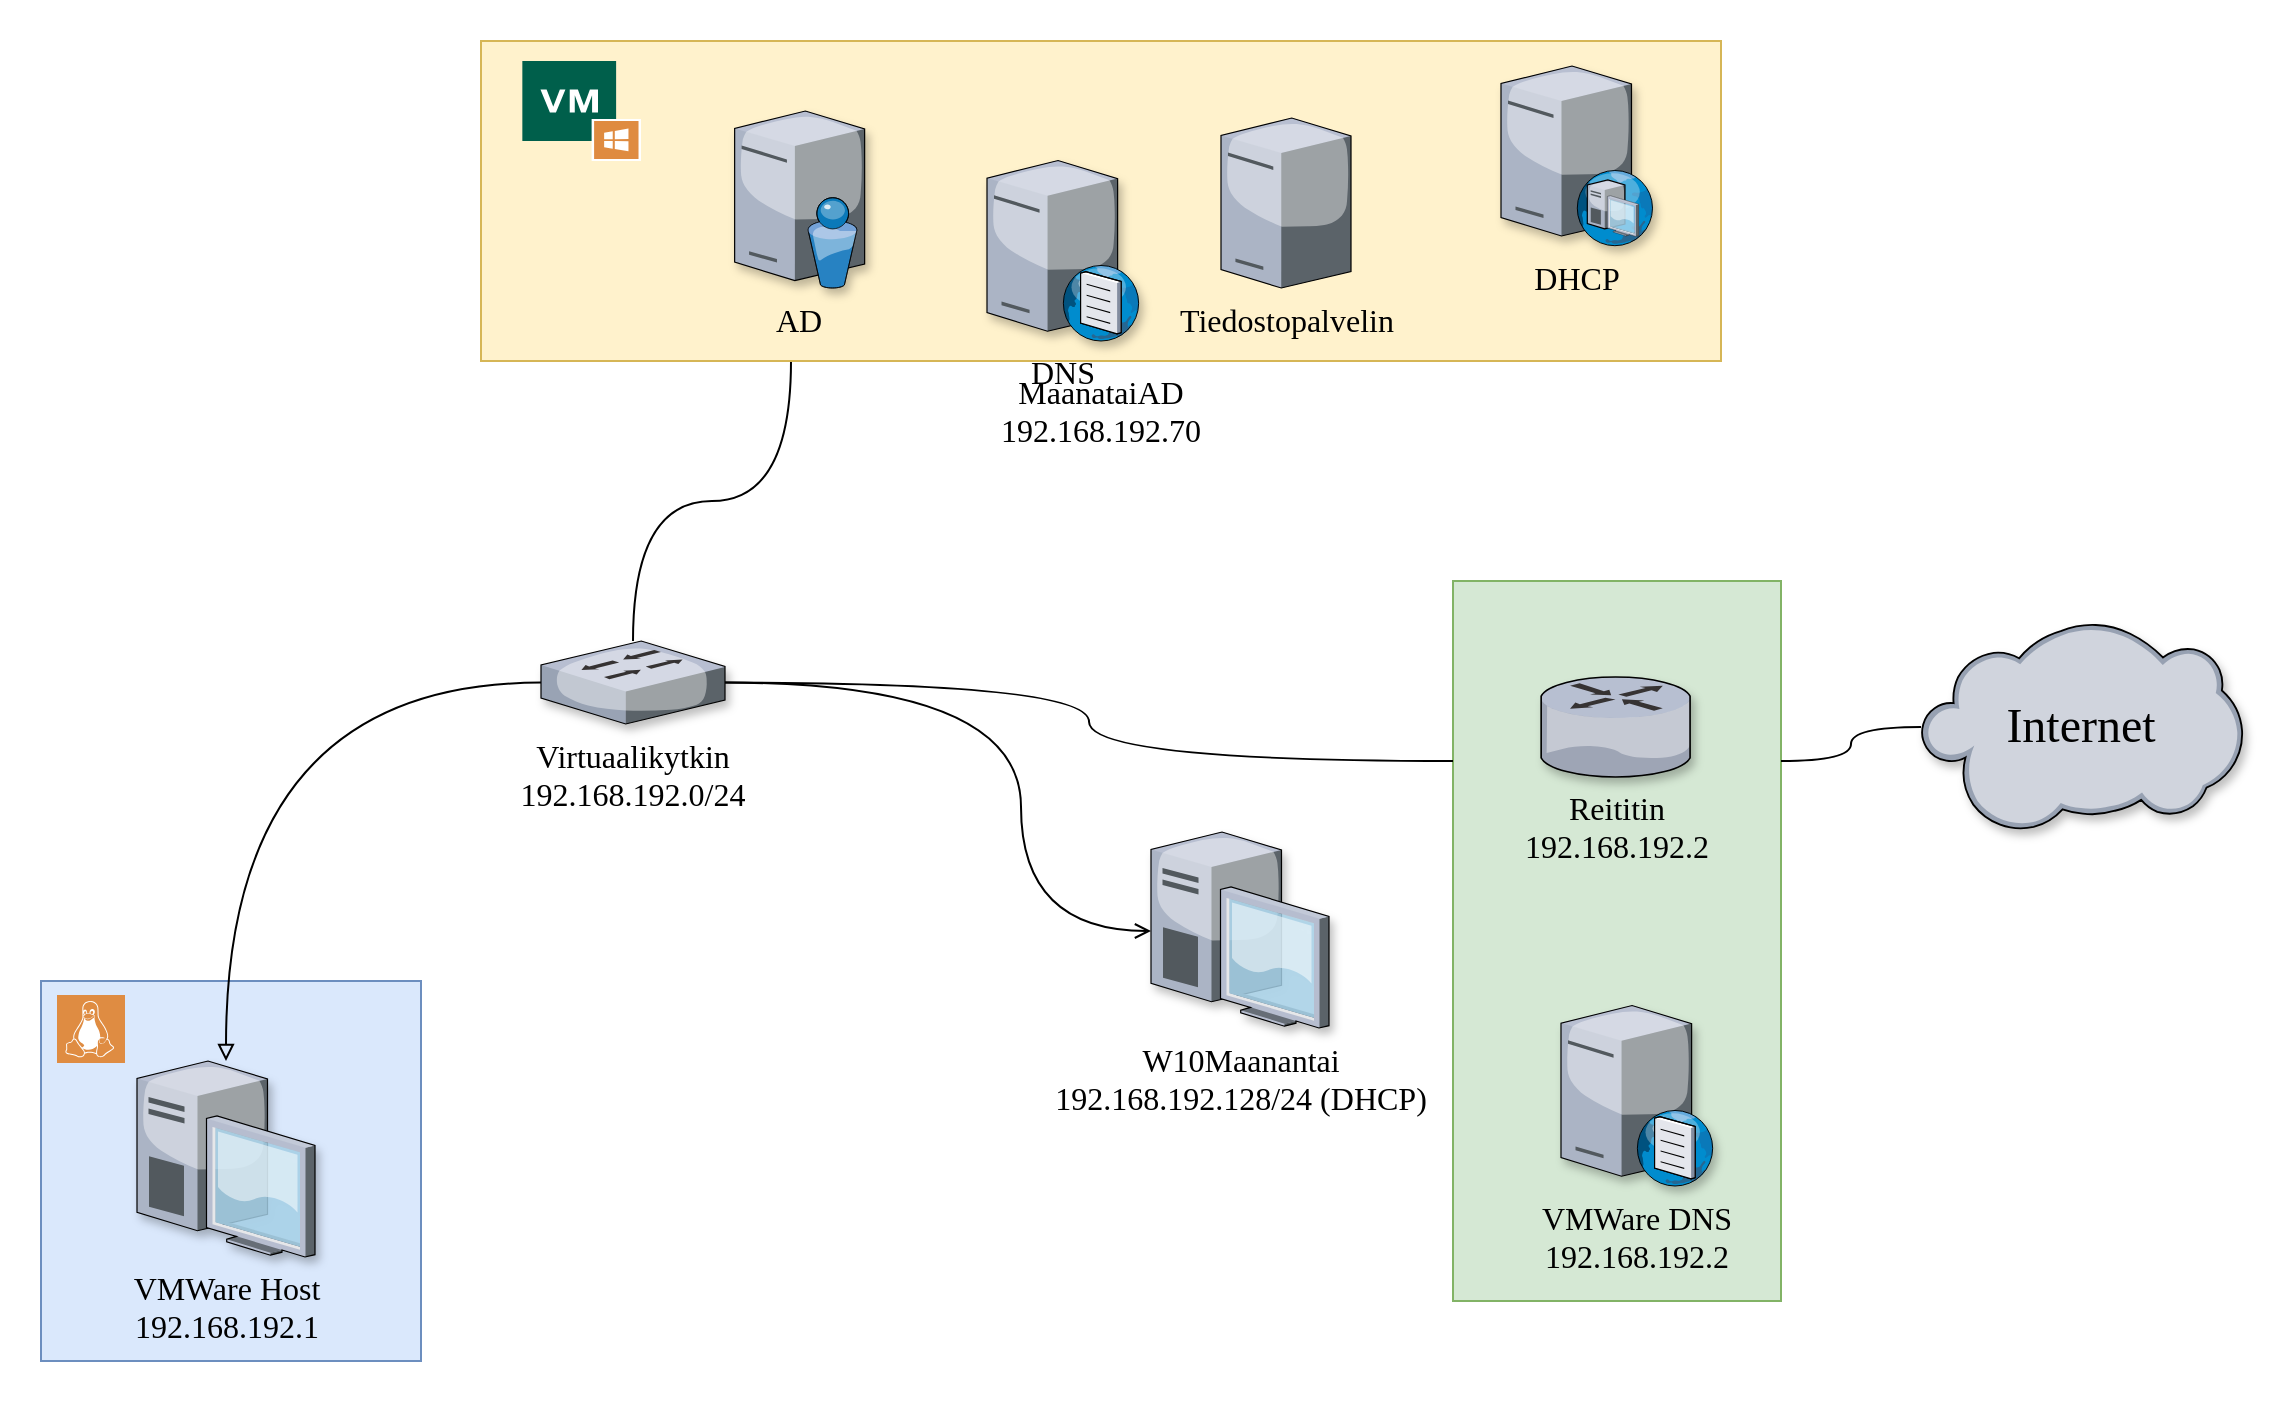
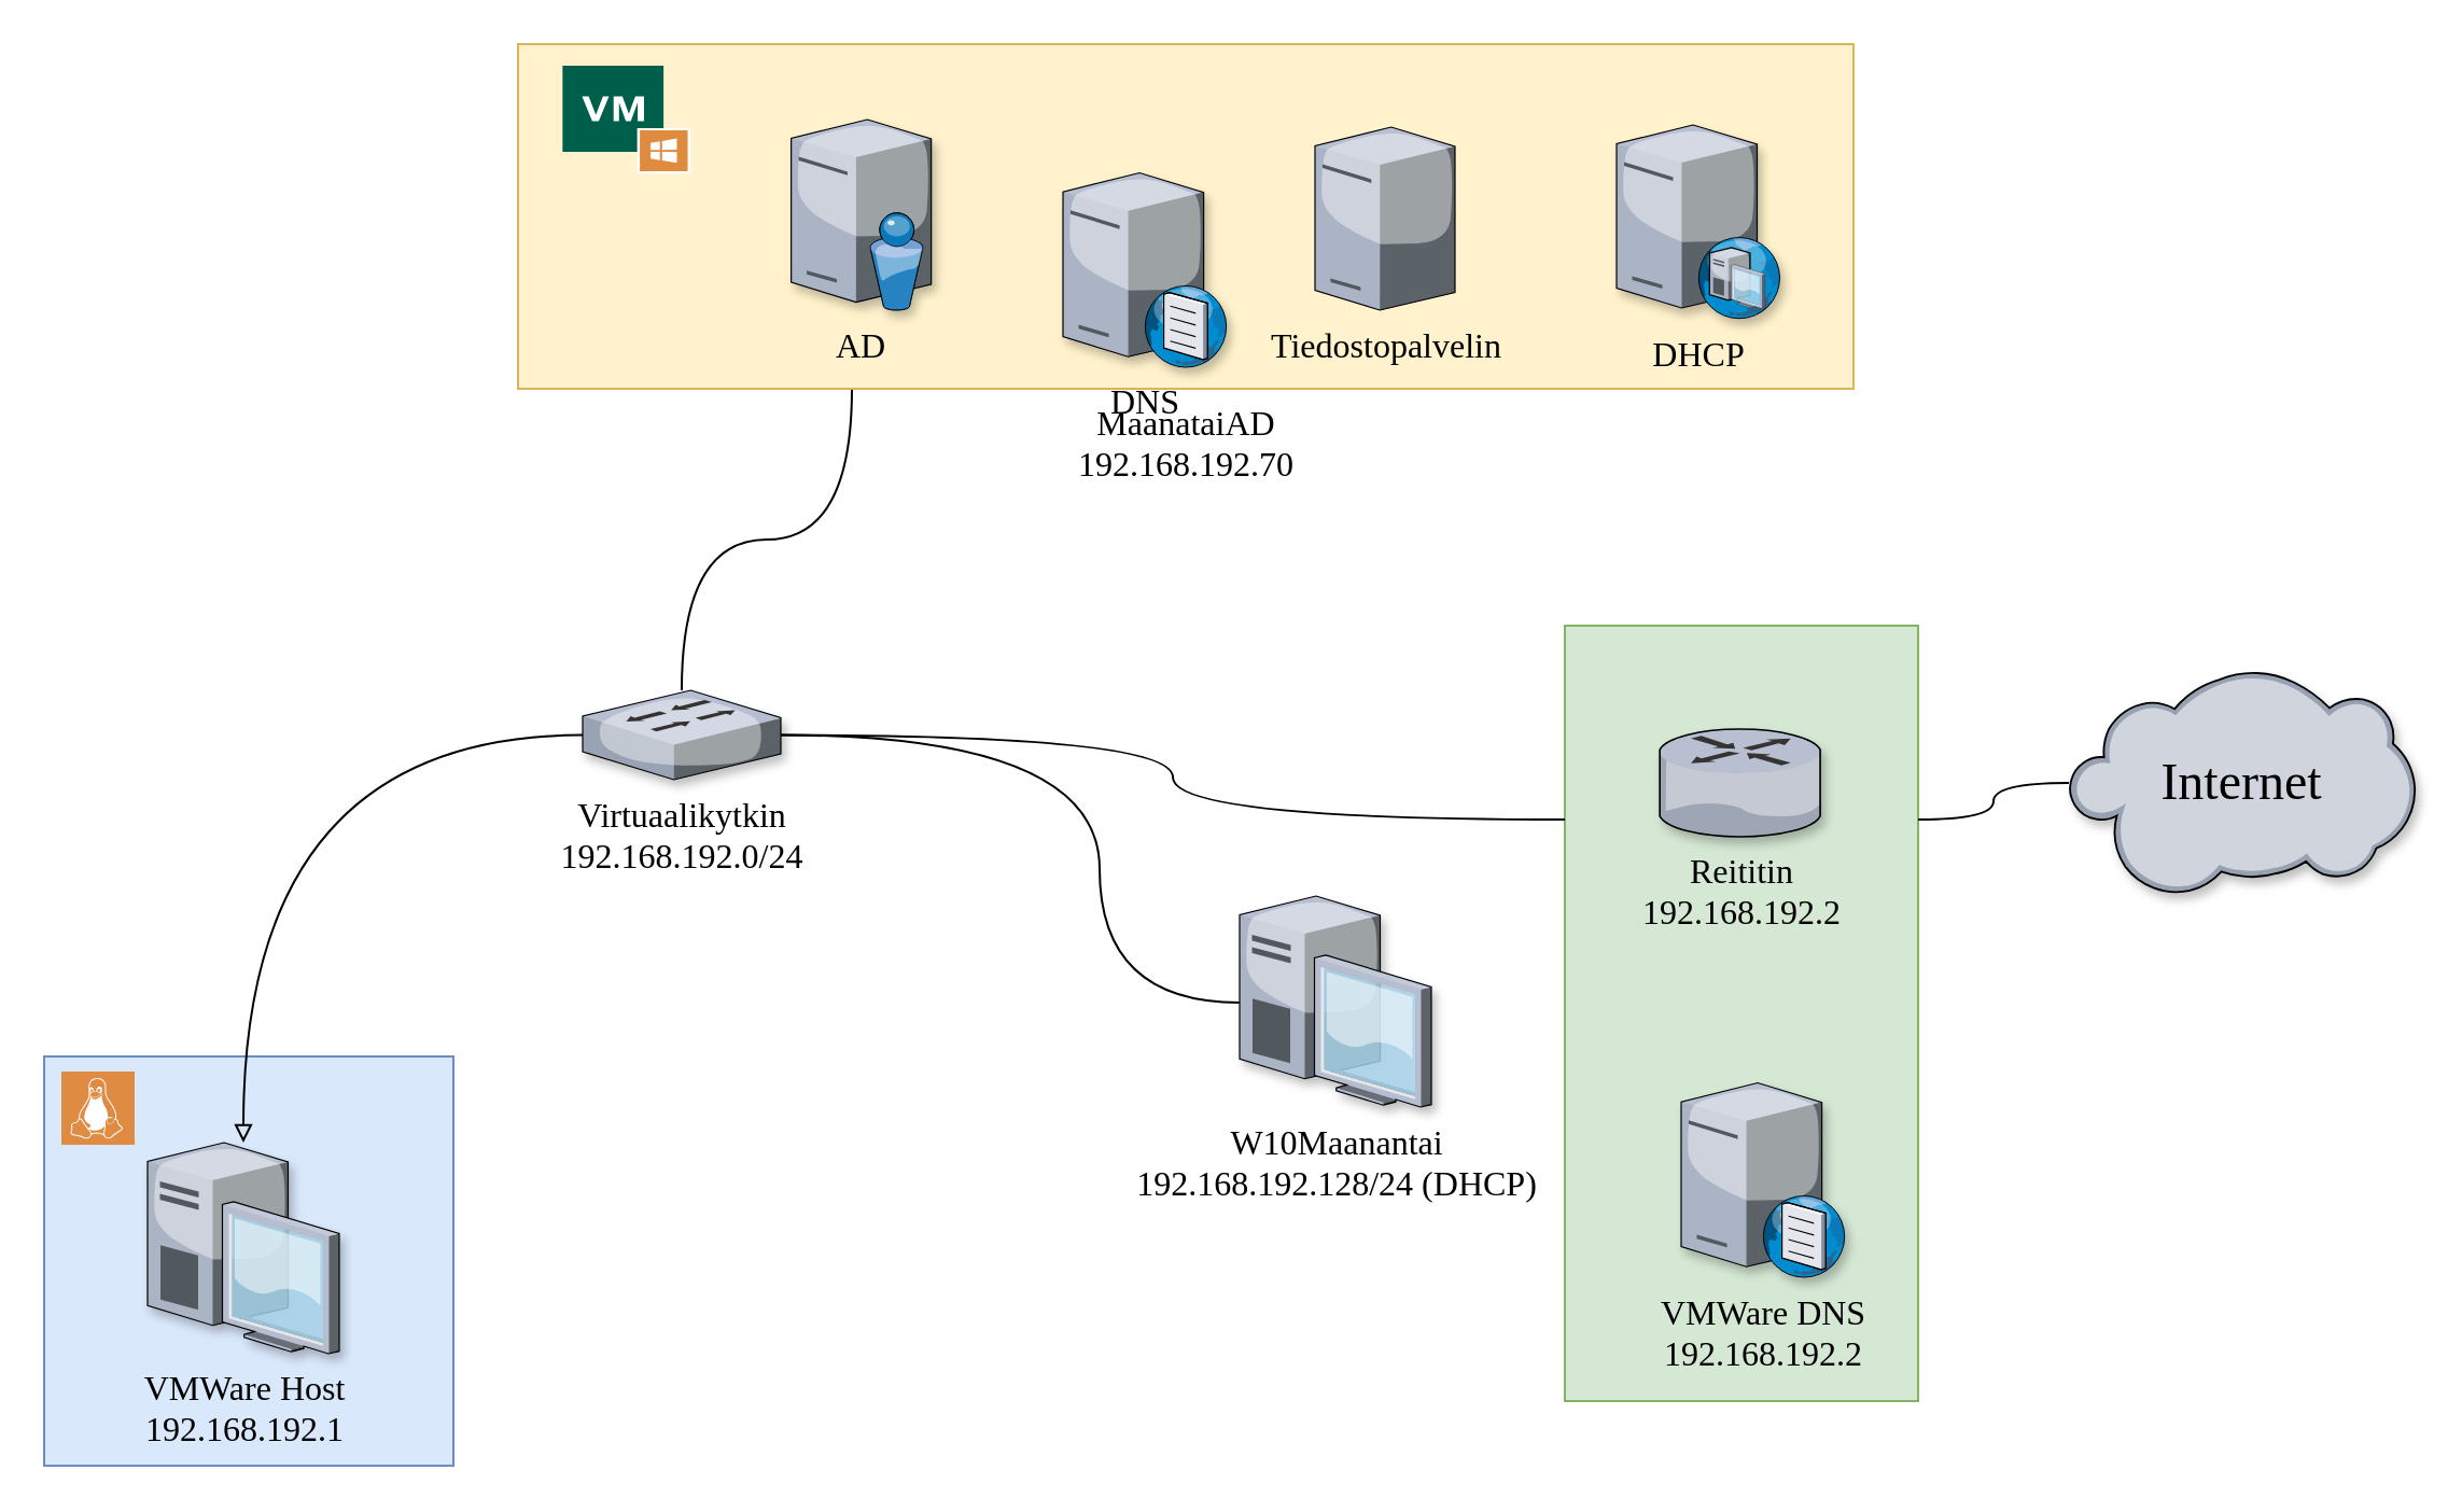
  <mxCell id="0" />
  <mxCell id="1" parent="0" />
  <mxCell id="2" value="" style="rounded=0;whiteSpace=wrap;html=1;sketch=0;fontFamily=Helvetica;fontSize=12;fillColor=#dae8fc;strokeColor=#6c8ebf;" parent="1" vertex="1"><mxGeometry x="20" y="490" width="190" height="190" as="geometry" /></mxCell>
  <mxCell id="3" value="" style="rounded=0;whiteSpace=wrap;html=1;sketch=0;fontFamily=Helvetica;fontSize=12;fillColor=#d5e8d4;strokeColor=#82b366;" parent="1" vertex="1"><mxGeometry x="726" y="290" width="164" height="360" as="geometry" /></mxCell>
  <mxCell id="4" value="VMWare Host&lt;br&gt;192.168.192.1" style="verticalLabelPosition=bottom;sketch=0;aspect=fixed;html=1;verticalAlign=top;strokeColor=none;align=center;outlineConnect=0;shape=mxgraph.citrix.desktop;shadow=1;glass=1;fontFamily=Comic Sans MS;fontSize=16;fillColor=#660000;gradientColor=#FFFF99;gradientDirection=north;fontColor=default;" parent="1" vertex="1"><mxGeometry x="68" y="530" width="89" height="98" as="geometry" /></mxCell>
  <mxCell id="5" style="edgeStyle=orthogonalEdgeStyle;curved=1;orthogonalLoop=1;jettySize=auto;html=1;entryX=1;entryY=0.25;entryDx=0;entryDy=0;fontFamily=Helvetica;fontSize=12;fontColor=default;endArrow=none;endFill=0;" parent="1" source="6" target="3" edge="1"><mxGeometry relative="1" as="geometry" /></mxCell>
  <mxCell id="6" value="&lt;font style=&quot;font-size: 24px&quot;&gt;Internet&lt;/font&gt;" style="verticalLabelPosition=middle;sketch=0;aspect=fixed;html=1;verticalAlign=middle;strokeColor=none;align=center;outlineConnect=0;shape=mxgraph.citrix.cloud;shadow=1;glass=1;fontFamily=Comic Sans MS;fontSize=16;fillColor=#660000;gradientColor=#FFFF99;gradientDirection=north;labelPosition=center;fontColor=default;" parent="1" vertex="1"><mxGeometry x="960" y="310.5" width="160.89" height="105" as="geometry" /></mxCell>
  <mxCell id="7" style="edgeStyle=orthogonalEdgeStyle;curved=1;orthogonalLoop=1;jettySize=auto;html=1;entryX=0.25;entryY=1;entryDx=0;entryDy=0;fontFamily=Helvetica;fontSize=12;fontColor=default;endArrow=none;endFill=0;" parent="1" source="11" target="13" edge="1"><mxGeometry relative="1" as="geometry" /></mxCell>
  <mxCell id="8" style="edgeStyle=orthogonalEdgeStyle;curved=1;orthogonalLoop=1;jettySize=auto;html=1;fontFamily=Helvetica;fontSize=12;fontColor=default;endArrow=block;endFill=0;" parent="1" source="11" target="4" edge="1"><mxGeometry relative="1" as="geometry" /></mxCell>
  <mxCell id="9" style="edgeStyle=orthogonalEdgeStyle;curved=1;orthogonalLoop=1;jettySize=auto;html=1;entryX=0;entryY=0.25;entryDx=0;entryDy=0;fontFamily=Helvetica;fontSize=12;fontColor=default;endArrow=none;endFill=0;" parent="1" source="11" target="3" edge="1"><mxGeometry relative="1" as="geometry" /></mxCell>
- <mxCell id="10" style="edgeStyle=orthogonalEdgeStyle;curved=1;orthogonalLoop=1;jettySize=auto;html=1;fontFamily=Helvetica;fontSize=12;fontColor=default;endArrow=open;endFill=0;" parent="1" source="11" target="21" edge="1"><mxGeometry relative="1" as="geometry"><Array as="points"><mxPoint x="510" y="341" /><mxPoint x="510" y="465" /></Array></mxGeometry></mxCell>
+ <mxCell id="10" style="edgeStyle=orthogonalEdgeStyle;curved=1;orthogonalLoop=1;jettySize=auto;html=1;fontFamily=Helvetica;fontSize=12;fontColor=default;endArrow=none;endFill=0;" parent="1" source="11" target="21" edge="1"><mxGeometry relative="1" as="geometry"><Array as="points"><mxPoint x="510" y="341" /><mxPoint x="510" y="465" /></Array></mxGeometry></mxCell>
  <mxCell id="11" value="Virtuaalikytkin&lt;br&gt;192.168.192.0/24" style="verticalLabelPosition=bottom;sketch=0;aspect=fixed;html=1;verticalAlign=top;strokeColor=none;align=center;outlineConnect=0;shape=mxgraph.citrix.switch;shadow=1;glass=1;fontFamily=Comic Sans MS;fontSize=16;fillColor=#660000;gradientColor=#FFFF99;gradientDirection=north;fontColor=default;" parent="1" vertex="1"><mxGeometry x="270" y="320" width="92" height="41.5" as="geometry" /></mxCell>
  <mxCell id="12" value="MaanataiAD&lt;br&gt;192.168.192.70" style="group;labelPosition=center;verticalLabelPosition=bottom;align=center;verticalAlign=top;fontFamily=Comic Sans MS;fontSize=16;sketch=0;fontColor=default;fillColor=default;html=1;" parent="1" vertex="1" connectable="0"><mxGeometry x="240" y="20" width="620" height="160" as="geometry" /></mxCell>
  <mxCell id="13" value="" style="rounded=0;whiteSpace=wrap;html=1;shadow=0;glass=0;sketch=0;fontFamily=Comic Sans MS;fontSize=16;fillColor=#fff2cc;gradientDirection=north;strokeColor=#d6b656;fontColor=default;" parent="12" vertex="1"><mxGeometry width="620" height="160" as="geometry" /></mxCell>
  <mxCell id="14" value="" style="sketch=0;pointerEvents=1;shadow=0;dashed=0;html=1;strokeColor=none;fillColor=#005F4B;labelPosition=center;verticalLabelPosition=bottom;verticalAlign=top;align=center;outlineConnect=0;shape=mxgraph.veeam2.windows_vm;glass=1;fontFamily=Comic Sans MS;fontSize=16;fontColor=default;" parent="12" vertex="1"><mxGeometry x="20.67" y="10" width="59.33" height="50" as="geometry" /></mxCell>
  <mxCell id="15" value="&lt;font face=&quot;Comic Sans MS&quot; style=&quot;font-size: 16px&quot;&gt;Tiedostopalvelin&lt;br&gt;&lt;/font&gt;" style="verticalLabelPosition=bottom;sketch=0;aspect=fixed;html=1;verticalAlign=top;strokeColor=none;align=center;outlineConnect=0;shape=mxgraph.citrix.tower_server;" parent="12" vertex="1"><mxGeometry x="370.001" y="38.5" width="65" height="85" as="geometry" /></mxCell>
  <mxCell id="16" value="AD" style="verticalLabelPosition=bottom;sketch=0;aspect=fixed;html=1;verticalAlign=top;strokeColor=none;align=center;outlineConnect=0;shape=mxgraph.citrix.directory_server;shadow=1;glass=1;fontFamily=Comic Sans MS;fontSize=16;fillColor=#660000;gradientColor=#FFFF99;gradientDirection=north;fontColor=default;" parent="12" vertex="1"><mxGeometry x="126.818" y="35" width="65" height="88.5" as="geometry" /></mxCell>
  <mxCell id="17" value="DNS" style="verticalLabelPosition=bottom;sketch=0;aspect=fixed;html=1;verticalAlign=top;strokeColor=none;align=center;outlineConnect=0;shape=mxgraph.citrix.dns_server;shadow=1;glass=1;fontFamily=Comic Sans MS;fontSize=16;fillColor=#660000;gradientColor=#FFFF99;gradientDirection=north;fontColor=default;" parent="12" vertex="1"><mxGeometry x="252.998" y="57.5" width="76.5" height="92.5" as="geometry" /></mxCell>
- <mxCell id="18" value="DHCP" style="verticalLabelPosition=bottom;sketch=0;aspect=fixed;html=1;verticalAlign=top;strokeColor=none;align=center;outlineConnect=0;shape=mxgraph.citrix.dhcp_server;shadow=1;glass=1;fontFamily=Comic Sans MS;fontSize=16;fillColor=#660000;gradientColor=#FFFF99;gradientDirection=north;fontColor=default;labelPosition=center;" parent="12" vertex="1"><mxGeometry x="510" y="12.5" width="76" height="90" as="geometry" /></mxCell>
+ <mxCell id="18" value="DHCP" style="verticalLabelPosition=bottom;sketch=0;aspect=fixed;html=1;verticalAlign=top;strokeColor=none;align=center;outlineConnect=0;shape=mxgraph.citrix.dhcp_server;shadow=1;glass=1;fontFamily=Comic Sans MS;fontSize=16;fillColor=#660000;gradientColor=#FFFF99;gradientDirection=north;fontColor=default;labelPosition=center;" parent="12" vertex="1"><mxGeometry x="510" y="37.5" width="76" height="90" as="geometry" /></mxCell>
  <mxCell id="19" value="Reititin&lt;br&gt;192.168.192.2" style="verticalLabelPosition=bottom;sketch=0;aspect=fixed;html=1;verticalAlign=top;strokeColor=none;align=center;outlineConnect=0;shape=mxgraph.citrix.router;shadow=1;glass=1;fontFamily=Comic Sans MS;fontSize=16;fillColor=#660000;gradientColor=#FFFF99;gradientDirection=north;fontColor=default;" parent="1" vertex="1"><mxGeometry x="770" y="338" width="75.34" height="50" as="geometry" /></mxCell>
  <mxCell id="20" value="VMWare DNS&lt;br&gt;192.168.192.2" style="verticalLabelPosition=bottom;sketch=0;aspect=fixed;html=1;verticalAlign=top;strokeColor=none;align=center;outlineConnect=0;shape=mxgraph.citrix.dns_server;shadow=1;glass=1;fontFamily=Comic Sans MS;fontSize=16;fillColor=#660000;gradientColor=#FFFF99;gradientDirection=north;fontColor=default;" parent="1" vertex="1"><mxGeometry x="780" y="500" width="76.5" height="92.5" as="geometry" /></mxCell>
  <mxCell id="21" value="W10Maanantai&lt;br&gt;192.168.192.128/24 (DHCP)" style="verticalLabelPosition=bottom;sketch=0;aspect=fixed;html=1;verticalAlign=top;strokeColor=none;align=center;outlineConnect=0;shape=mxgraph.citrix.desktop;shadow=1;glass=1;fontFamily=Comic Sans MS;fontSize=16;fillColor=#660000;gradientColor=#FFFF99;gradientDirection=north;fontColor=default;" parent="1" vertex="1"><mxGeometry x="575" y="415.5" width="89" height="98" as="geometry" /></mxCell>
  <mxCell id="22" value="" style="sketch=0;pointerEvents=1;shadow=0;dashed=0;html=1;strokeColor=none;fillColor=#DF8C42;labelPosition=center;verticalLabelPosition=bottom;verticalAlign=top;align=center;outlineConnect=0;shape=mxgraph.veeam2.linux;fontFamily=Helvetica;fontSize=12;fontColor=default;" parent="1" vertex="1"><mxGeometry x="28" y="497" width="34" height="34" as="geometry" /></mxCell>
